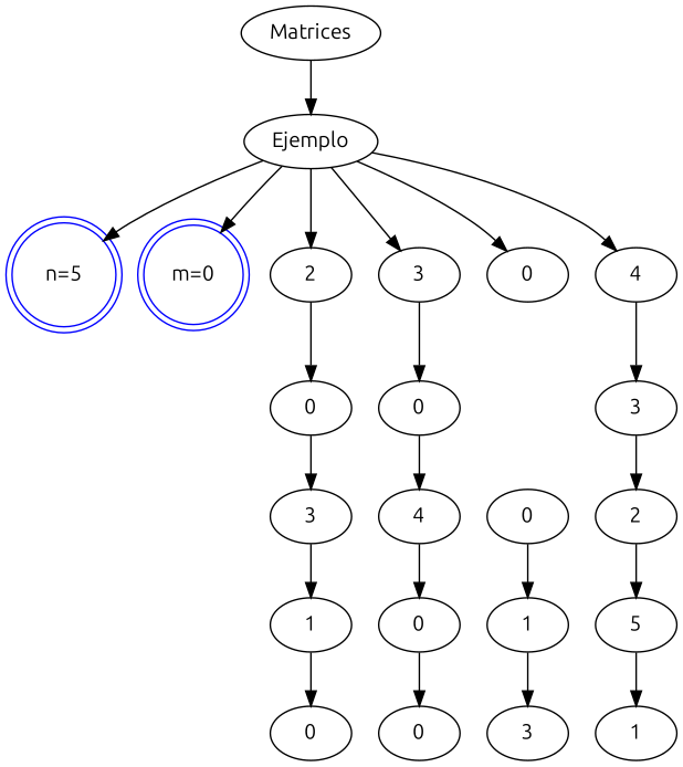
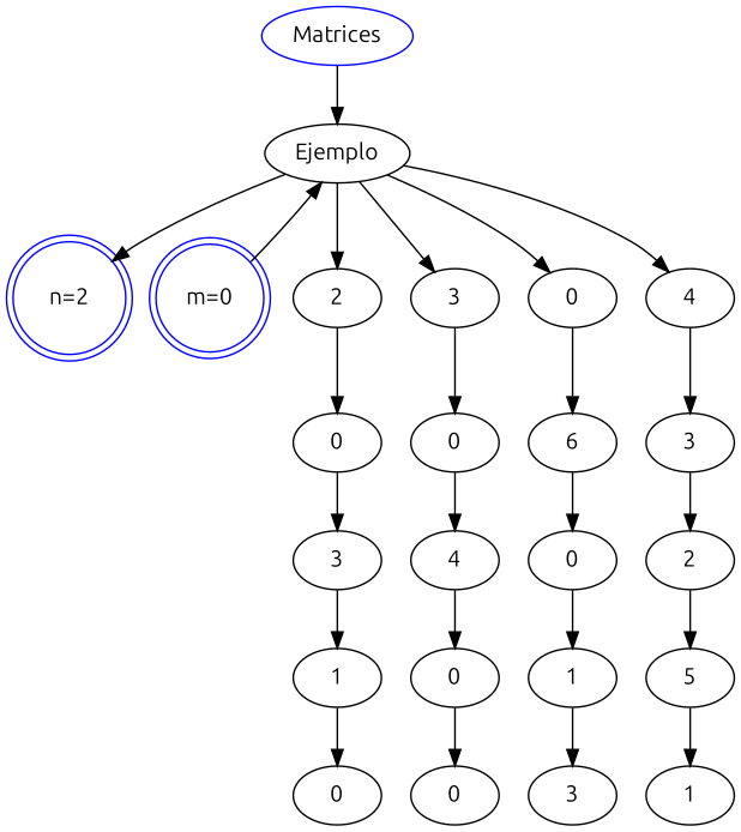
  digraph {
    fontname=Ubuntu
    rankdir=UD
    node [fillcolor=white fontname=Ubuntu shape=ellipse style=filled]
    edge [fontname=Ubuntu]
-   n1 [label=Matrices]
+   n1 [label=Matrices color=blue]
    n2 [label=Ejemplo]
-   n3 [color=blue label="n=5" shape=doublecircle]
+   n3 [color=blue label="n=2" shape=doublecircle]
    n4 [color=blue label="m=0" shape=doublecircle]
    n5 [label=2]
    n6 [label=3]
    n7 [label=0]
    n8 [label=4]
    n9 [label=0]
    n10 [label=0]
+   n11 [label=6]
    n12 [label=3]
    n13 [label=3]
    n14 [label=1]
    n15 [label=4]
    n16 [label=0]
    n17 [label=0]
    n18 [label=1]
    n19 [label=2]
    n20 [label=5]
    n21 [label=0]
    n22 [label=0]
    n23 [label=3]
    n24 [label=1]
    n1 -> n2
    n2 -> n3
-   n2 -> n4
+   n4 -> n2
    n2 -> n5
    n2 -> n6
    n2 -> n7
    n2 -> n8
    n5 -> n9
    n6 -> n10
+   n7 -> n11
    n8 -> n12
    n9 -> n13
    n10 -> n15
+   n11 -> n17
    n12 -> n19
    n13 -> n14
    n14 -> n21
    n15 -> n16
    n16 -> n22
    n17 -> n18
    n18 -> n23
    n19 -> n20
    n20 -> n24
  }
